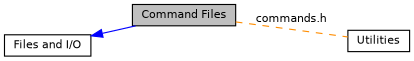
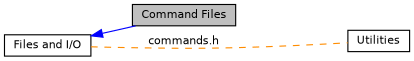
  digraph {
    rankdir=LR
    node [color=black fontname=Helvetica fontsize=10 shape=box]
    edge [fontname=Helvetica fontsize=10 labelfontname=Helvetica labelfontsize=10 shape=plaintext]
    n1 [fillcolor=grey75 fontcolor=black height=0.2 label="Command Files" style=filled width=0.4]
    n2 [height=0.2 label=Utilities width=0.4]
    n3 [height=0.2 label="Files and I/O" width=0.4]
-   n1 -> n2 [color=darkorange dir=none label="commands.h" style=dashed]
+   n3 -> n2 [color=darkorange dir=none label="commands.h" style=dashed]
    n3 -> n1 [color=blue dir=back style=solid]
  }
